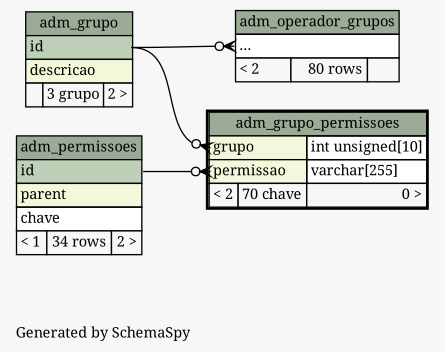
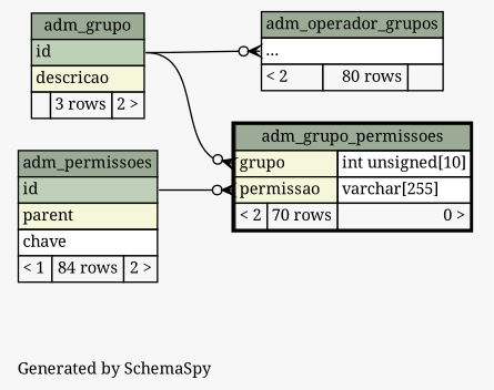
  digraph {
    bgcolor="#f7f7f7"
    fontname="Noto Serif"
    fontsize=11
    label="\nGenerated by SchemaSpy"
    labeljust=l
    nodesep=0.18
    rankdir=RL
    ranksep=0.46
    node [fontname="Noto Serif" fontsize=11 shape=plaintext]
    edge [arrowhead=none arrowsize=0.8 arrowtail=crowodot dir=back fontname="Noto Serif" headport="id:e"]
-   n1 [label=<     <TABLE BORDER="2" CELLBORDER="1" CELLSPACING="0" BGCOLOR="#ffffff">       <TR><TD COLSPAN="3" BGCOLOR="#9bab96" ALIGN="CENTER">adm_grupo_permissoes</TD></TR>       <TR><TD PORT="grupo" COLSPAN="2" BGCOLOR="#f4f7da" ALIGN="LEFT">grupo</TD><TD PORT="grupo.type" ALIGN="LEFT">int unsigned[10]</TD></TR>       <TR><TD PORT="permissao" COLSPAN="2" BGCOLOR="#f4f7da" ALIGN="LEFT">permissao</TD><TD PORT="permissao.type" ALIGN="LEFT">varchar[255]</TD></TR>       <TR><TD ALIGN="LEFT" BGCOLOR="#f7f7f7">&lt; 2</TD><TD ALIGN="RIGHT" BGCOLOR="#f7f7f7">70 chave</TD><TD ALIGN="RIGHT" BGCOLOR="#f7f7f7">0 &gt;</TD></TR>     </TABLE>>]
-   n2 [label=<     <TABLE BORDER="0" CELLBORDER="1" CELLSPACING="0" BGCOLOR="#ffffff">       <TR><TD COLSPAN="3" BGCOLOR="#9bab96" ALIGN="CENTER">adm_grupo</TD></TR>       <TR><TD PORT="id" COLSPAN="3" BGCOLOR="#bed1b8" ALIGN="LEFT">id</TD></TR>       <TR><TD PORT="descricao" COLSPAN="3" BGCOLOR="#f4f7da" ALIGN="LEFT">descricao</TD></TR>       <TR><TD ALIGN="LEFT" BGCOLOR="#f7f7f7">  </TD><TD ALIGN="RIGHT" BGCOLOR="#f7f7f7">3 grupo</TD><TD ALIGN="RIGHT" BGCOLOR="#f7f7f7">2 &gt;</TD></TR>     </TABLE>>]
-   n3 [label=<     <TABLE BORDER="0" CELLBORDER="1" CELLSPACING="0" BGCOLOR="#ffffff">       <TR><TD COLSPAN="3" BGCOLOR="#9bab96" ALIGN="CENTER">adm_permissoes</TD></TR>       <TR><TD PORT="id" COLSPAN="3" BGCOLOR="#bed1b8" ALIGN="LEFT">id</TD></TR>       <TR><TD PORT="parent" COLSPAN="3" BGCOLOR="#f4f7da" ALIGN="LEFT">parent</TD></TR>       <TR><TD PORT="chave" COLSPAN="3" ALIGN="LEFT">chave</TD></TR>       <TR><TD ALIGN="LEFT" BGCOLOR="#f7f7f7">&lt; 1</TD><TD ALIGN="RIGHT" BGCOLOR="#f7f7f7">34 rows</TD><TD ALIGN="RIGHT" BGCOLOR="#f7f7f7">2 &gt;</TD></TR>     </TABLE>>]
+   n1 [label=<     <TABLE BORDER="2" CELLBORDER="1" CELLSPACING="0" BGCOLOR="#ffffff">       <TR><TD COLSPAN="3" BGCOLOR="#9bab96" ALIGN="CENTER">adm_grupo_permissoes</TD></TR>       <TR><TD PORT="grupo" COLSPAN="2" BGCOLOR="#f4f7da" ALIGN="LEFT">grupo</TD><TD PORT="grupo.type" ALIGN="LEFT">int unsigned[10]</TD></TR>       <TR><TD PORT="permissao" COLSPAN="2" BGCOLOR="#f4f7da" ALIGN="LEFT">permissao</TD><TD PORT="permissao.type" ALIGN="LEFT">varchar[255]</TD></TR>       <TR><TD ALIGN="LEFT" BGCOLOR="#f7f7f7">&lt; 2</TD><TD ALIGN="RIGHT" BGCOLOR="#f7f7f7">70 rows</TD><TD ALIGN="RIGHT" BGCOLOR="#f7f7f7">0 &gt;</TD></TR>     </TABLE>>]
+   n2 [label=<     <TABLE BORDER="0" CELLBORDER="1" CELLSPACING="0" BGCOLOR="#ffffff">       <TR><TD COLSPAN="3" BGCOLOR="#9bab96" ALIGN="CENTER">adm_grupo</TD></TR>       <TR><TD PORT="id" COLSPAN="3" BGCOLOR="#bed1b8" ALIGN="LEFT">id</TD></TR>       <TR><TD PORT="descricao" COLSPAN="3" BGCOLOR="#f4f7da" ALIGN="LEFT">descricao</TD></TR>       <TR><TD ALIGN="LEFT" BGCOLOR="#f7f7f7">  </TD><TD ALIGN="RIGHT" BGCOLOR="#f7f7f7">3 rows</TD><TD ALIGN="RIGHT" BGCOLOR="#f7f7f7">2 &gt;</TD></TR>     </TABLE>>]
+   n3 [label=<     <TABLE BORDER="0" CELLBORDER="1" CELLSPACING="0" BGCOLOR="#ffffff">       <TR><TD COLSPAN="3" BGCOLOR="#9bab96" ALIGN="CENTER">adm_permissoes</TD></TR>       <TR><TD PORT="id" COLSPAN="3" BGCOLOR="#bed1b8" ALIGN="LEFT">id</TD></TR>       <TR><TD PORT="parent" COLSPAN="3" BGCOLOR="#f4f7da" ALIGN="LEFT">parent</TD></TR>       <TR><TD PORT="chave" COLSPAN="3" ALIGN="LEFT">chave</TD></TR>       <TR><TD ALIGN="LEFT" BGCOLOR="#f7f7f7">&lt; 1</TD><TD ALIGN="RIGHT" BGCOLOR="#f7f7f7">84 rows</TD><TD ALIGN="RIGHT" BGCOLOR="#f7f7f7">2 &gt;</TD></TR>     </TABLE>>]
    n4 [label=<     <TABLE BORDER="0" CELLBORDER="1" CELLSPACING="0" BGCOLOR="#ffffff">       <TR><TD COLSPAN="3" BGCOLOR="#9bab96" ALIGN="CENTER">adm_operador_grupos</TD></TR>       <TR><TD PORT="elipses" COLSPAN="3" ALIGN="LEFT">...</TD></TR>       <TR><TD ALIGN="LEFT" BGCOLOR="#f7f7f7">&lt; 2</TD><TD ALIGN="RIGHT" BGCOLOR="#f7f7f7">80 rows</TD><TD ALIGN="RIGHT" BGCOLOR="#f7f7f7">  </TD></TR>     </TABLE>>]
    n1 -> n2 [tailport="grupo:w"]
    n1 -> n3 [tailport="permissao:w"]
    n4 -> n2 [tailport="elipses:w"]
  }
